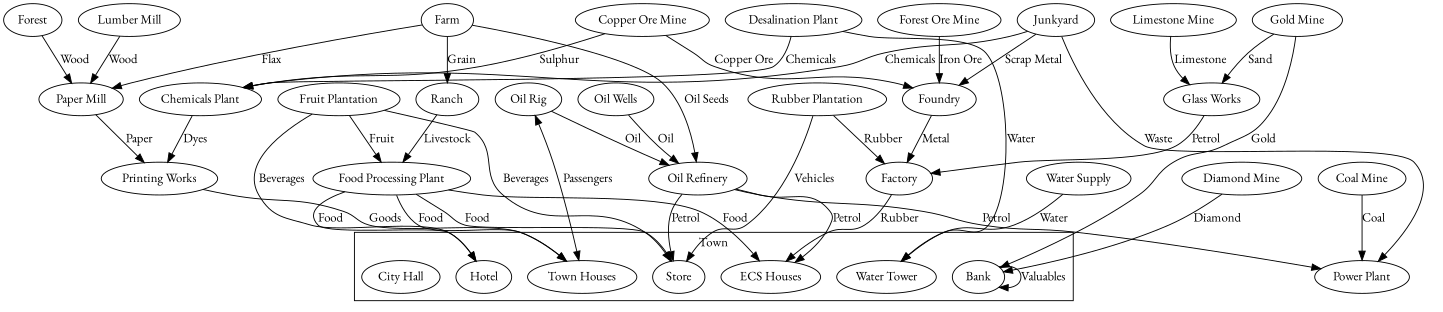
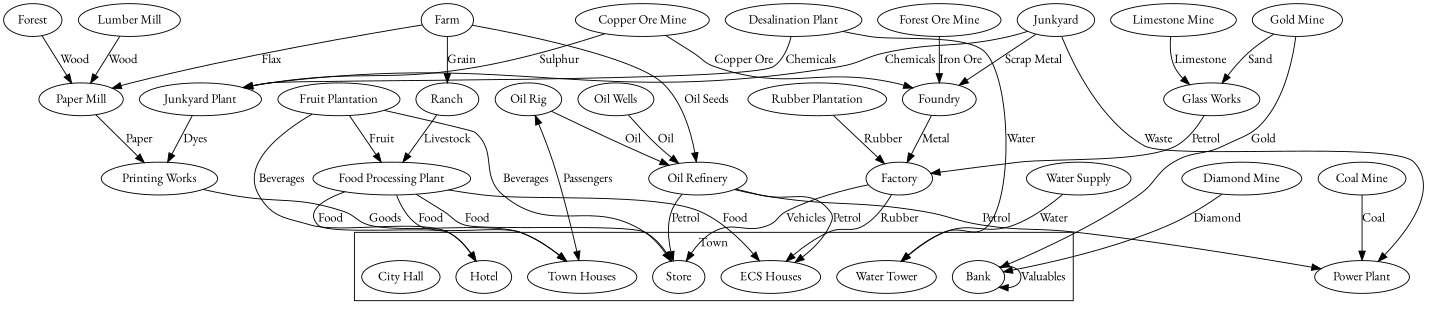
  strict digraph {
    compound=true
    fontname="EB Garamond"
    node [fontname="EB Garamond"]
    edge [fontname="EB Garamond"]
    Hotel
    "ECS Houses"
    "Town Houses" [shape=ellipse]
    Store
    Bank
    "Water Tower"
    "City Hall"
    "Coal Mine" [shape=ellipse]
    "Power Plant" [shape=ellipse]
    "Oil Wells" [shape=ellipse]
    "Oil Refinery" [shape=ellipse]
    "Oil Rig" [shape=ellipse]
    Farm [shape=ellipse]
    "Paper Mill"
    Ranch
    "Printing Works"
    "Food Processing Plant"
    Factory
    Forest
    "Lumber Mill"
    n21 [label="Forest Ore Mine"]
    Foundry
    "Copper Ore Mine"
-   "Chemicals Plant"
+   "Chemicals Plant" [label="Junkyard Plant"]
    "Fruit Plantation"
    "Rubber Plantation"
    "Water Supply"
    "Desalination Plant"
    "Gold Mine"
    "Glass Works"
    "Diamond Mine"
    Junkyard
    "Limestone Mine"
    subgraph cluster_1 {
      label=Town
      Hotel
      "ECS Houses"
      "Town Houses"
      Store
      Bank
      "Water Tower"
      "City Hall"
    }
    Bank -> Bank [label=Valuables]
    "Coal Mine" -> "Power Plant" [label=Coal]
    "Oil Wells" -> "Oil Refinery" [label=Oil]
    "Oil Refinery" -> "ECS Houses" [label=Petrol]
    "Oil Refinery" -> Store [label=Petrol]
    "Oil Refinery" -> "Power Plant" [label=Petrol]
    "Oil Rig" -> "Town Houses" [dir=both label=Passengers]
    "Oil Rig" -> "Oil Refinery" [label=Oil]
    Farm -> "Oil Refinery" [label="Oil Seeds"]
    Farm -> "Paper Mill" [label=Flax]
    Farm -> Ranch [label=Grain]
    "Paper Mill" -> "Printing Works" [label=Paper]
    Ranch -> "Food Processing Plant" [label=Livestock]
    "Printing Works" -> "Town Houses" [label=Goods]
    "Food Processing Plant" -> Hotel [label=Food]
    "Food Processing Plant" -> "ECS Houses" [label=Food]
    "Food Processing Plant" -> "Town Houses" [label=Food]
    "Food Processing Plant" -> Store [label=Food]
    Factory -> "ECS Houses" [label=Rubber]
-   "Rubber Plantation" -> Store [label=Vehicles]
+   Factory -> Store [label=Vehicles]
    Forest -> "Paper Mill" [label=Wood]
    "Lumber Mill" -> "Paper Mill" [label=Wood]
    n21 -> Foundry [label="Iron Ore"]
    Foundry -> Factory [label=Metal]
    "Copper Ore Mine" -> Foundry [label="Copper Ore"]
    "Copper Ore Mine" -> "Chemicals Plant" [label=Sulphur]
    "Chemicals Plant" -> "Printing Works" [label=Dyes]
    "Fruit Plantation" -> Hotel [label=Beverages]
    "Fruit Plantation" -> Store [label=Beverages]
    "Fruit Plantation" -> "Food Processing Plant" [label=Fruit]
    "Rubber Plantation" -> Factory [label=Rubber]
    "Water Supply" -> "Water Tower" [label=Water]
    "Desalination Plant" -> "Water Tower" [label=Water]
    "Desalination Plant" -> "Chemicals Plant" [label=Chemicals]
    "Gold Mine" -> Bank [label=Gold]
    "Gold Mine" -> "Glass Works" [label=Sand]
    "Glass Works" -> Factory [label=Petrol]
    "Diamond Mine" -> Bank [label=Diamond]
    Junkyard -> "Power Plant" [label=Waste]
    Junkyard -> Foundry [label="Scrap Metal"]
    Junkyard -> "Chemicals Plant" [label=Chemicals]
    "Limestone Mine" -> "Glass Works" [label=Limestone]
  }
